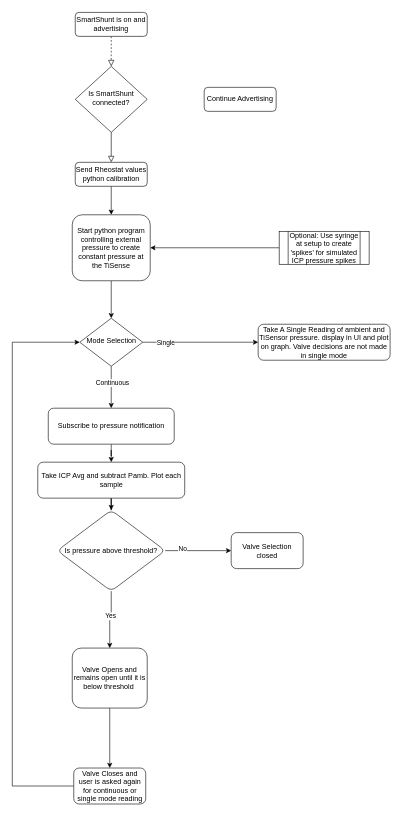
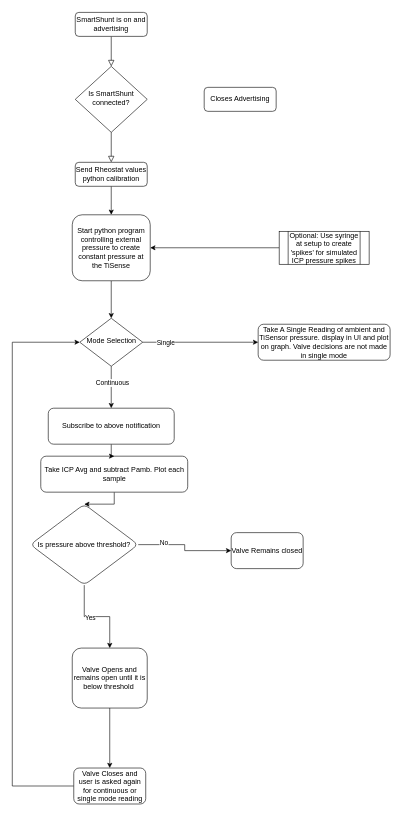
  <mxCell id="0" />
  <mxCell id="1" parent="0" />
- <mxCell id="2" value="" style="rounded=0;html=1;jettySize=auto;orthogonalLoop=1;fontSize=11;endArrow=block;endFill=0;endSize=8;strokeWidth=1;shadow=0;labelBackgroundColor=none;edgeStyle=orthogonalEdgeStyle;dashed=1;" parent="1" source="3" target="4" edge="1"><mxGeometry relative="1" as="geometry" /></mxCell>
+ <mxCell id="2" value="" style="rounded=0;html=1;jettySize=auto;orthogonalLoop=1;fontSize=11;endArrow=block;endFill=0;endSize=8;strokeWidth=1;shadow=0;labelBackgroundColor=none;edgeStyle=orthogonalEdgeStyle;" parent="1" source="3" target="4" edge="1"><mxGeometry relative="1" as="geometry" /></mxCell>
  <mxCell id="3" value="SmartShunt is on and advertising" style="rounded=1;whiteSpace=wrap;html=1;fontSize=12;glass=0;strokeWidth=1;shadow=0;" parent="1" vertex="1"><mxGeometry x="125" y="20" width="120" height="40" as="geometry" /></mxCell>
  <mxCell id="4" value="Is SmartShunt connected?" style="rhombus;whiteSpace=wrap;html=1;shadow=0;fontFamily=Helvetica;fontSize=12;align=center;strokeWidth=1;spacing=6;spacingTop=-4;" parent="1" vertex="1"><mxGeometry x="125" y="110" width="120" height="110" as="geometry" /></mxCell>
- <mxCell id="5" value="Continue Advertising" style="rounded=1;whiteSpace=wrap;html=1;fontSize=12;glass=0;strokeWidth=1;shadow=0;" parent="1" vertex="1"><mxGeometry x="340" y="145" width="120" height="40" as="geometry" /></mxCell>
+ <mxCell id="5" value="Closes Advertising" style="rounded=1;whiteSpace=wrap;html=1;fontSize=12;glass=0;strokeWidth=1;shadow=0;" parent="1" vertex="1"><mxGeometry x="340" y="145" width="120" height="40" as="geometry" /></mxCell>
  <mxCell id="6" style="edgeStyle=orthogonalEdgeStyle;rounded=0;orthogonalLoop=1;jettySize=auto;html=1;entryX=0.5;entryY=0;entryDx=0;entryDy=0;" edge="1" parent="1" source="10" target="27"><mxGeometry relative="1" as="geometry" /></mxCell>
  <mxCell id="7" value="Continuous" style="edgeLabel;html=1;align=center;verticalAlign=middle;resizable=0;points=[];" vertex="1" connectable="0" parent="6"><mxGeometry x="-0.218" y="1" relative="1" as="geometry"><mxPoint as="offset" /></mxGeometry></mxCell>
  <mxCell id="8" value="" style="edgeStyle=orthogonalEdgeStyle;rounded=0;orthogonalLoop=1;jettySize=auto;html=1;" edge="1" parent="1" source="10" target="13"><mxGeometry relative="1" as="geometry" /></mxCell>
  <mxCell id="9" value="Single" style="edgeLabel;html=1;align=center;verticalAlign=middle;resizable=0;points=[];" vertex="1" connectable="0" parent="8"><mxGeometry x="-0.764" y="2" relative="1" as="geometry"><mxPoint x="15" y="2" as="offset" /></mxGeometry></mxCell>
  <mxCell id="10" value="Mode Selection" style="rhombus;whiteSpace=wrap;html=1;shadow=0;fontFamily=Helvetica;fontSize=12;align=center;strokeWidth=1;spacing=6;spacingTop=-4;" parent="1" vertex="1"><mxGeometry x="132.5" y="530" width="105" height="80" as="geometry" /></mxCell>
  <mxCell id="11" style="edgeStyle=orthogonalEdgeStyle;rounded=0;orthogonalLoop=1;jettySize=auto;html=1;" edge="1" parent="1" source="12" target="10"><mxGeometry relative="1" as="geometry" /></mxCell>
  <mxCell id="12" value="Start python program controlling external pressure to create constant pressure at the TiSense" style="rounded=1;whiteSpace=wrap;html=1;fontSize=12;glass=0;strokeWidth=1;shadow=0;" parent="1" vertex="1"><mxGeometry x="120" y="357.5" width="130" height="110" as="geometry" /></mxCell>
  <mxCell id="13" value="Take A Single Reading of ambient and TiSensor pressure. display in UI and plot on graph. Valve decisions are not made in single mode" style="rounded=1;whiteSpace=wrap;html=1;fontSize=12;glass=0;strokeWidth=1;shadow=0;" parent="1" vertex="1"><mxGeometry x="430" y="540" width="220" height="60" as="geometry" /></mxCell>
  <mxCell id="14" value="" style="rounded=0;html=1;jettySize=auto;orthogonalLoop=1;fontSize=11;endArrow=block;endFill=0;endSize=8;strokeWidth=1;shadow=0;labelBackgroundColor=none;edgeStyle=orthogonalEdgeStyle;" edge="1" parent="1" source="4" target="16"><mxGeometry x="0.75" y="20" relative="1" as="geometry"><mxPoint as="offset" /><mxPoint x="190" y="260" as="sourcePoint" /><mxPoint x="190" y="420" as="targetPoint" /></mxGeometry></mxCell>
  <mxCell id="15" value="" style="edgeStyle=orthogonalEdgeStyle;rounded=0;orthogonalLoop=1;jettySize=auto;html=1;" edge="1" parent="1" source="16" target="12"><mxGeometry relative="1" as="geometry" /></mxCell>
  <mxCell id="16" value="Send Rheostat values python calibration" style="rounded=1;whiteSpace=wrap;html=1;fontSize=12;glass=0;strokeWidth=1;shadow=0;" vertex="1" parent="1"><mxGeometry x="125" y="270" width="120" height="40" as="geometry" /></mxCell>
  <mxCell id="17" style="edgeStyle=orthogonalEdgeStyle;rounded=0;orthogonalLoop=1;jettySize=auto;html=1;entryX=1;entryY=0.5;entryDx=0;entryDy=0;" edge="1" parent="1" source="18" target="12"><mxGeometry relative="1" as="geometry" /></mxCell>
  <mxCell id="18" value="Optional: Use syringe at setup to create 'spikes' for simulated ICP pressure spikes" style="shape=process;whiteSpace=wrap;html=1;backgroundOutline=1;" vertex="1" parent="1"><mxGeometry x="465" y="385" width="150" height="55" as="geometry" /></mxCell>
  <mxCell id="19" value="" style="edgeStyle=orthogonalEdgeStyle;rounded=0;orthogonalLoop=1;jettySize=auto;html=1;" edge="1" parent="1" source="23" target="29"><mxGeometry relative="1" as="geometry" /></mxCell>
  <mxCell id="20" value="Yes" style="edgeLabel;html=1;align=center;verticalAlign=middle;resizable=0;points=[];" vertex="1" connectable="0" parent="19"><mxGeometry x="-0.154" y="-2" relative="1" as="geometry"><mxPoint as="offset" /></mxGeometry></mxCell>
  <mxCell id="21" value="" style="edgeStyle=orthogonalEdgeStyle;rounded=0;orthogonalLoop=1;jettySize=auto;html=1;" edge="1" parent="1" source="23" target="30"><mxGeometry relative="1" as="geometry" /></mxCell>
  <mxCell id="22" value="No" style="edgeLabel;html=1;align=center;verticalAlign=middle;resizable=0;points=[];" vertex="1" connectable="0" parent="21"><mxGeometry x="-0.494" y="3" relative="1" as="geometry"><mxPoint as="offset" /></mxGeometry></mxCell>
- <mxCell id="23" value="Is pressure above threshold?" style="rhombus;whiteSpace=wrap;html=1;rounded=1;glass=0;strokeWidth=1;shadow=0;" vertex="1" parent="1"><mxGeometry x="95" y="850" width="180" height="135" as="geometry" /></mxCell>
+ <mxCell id="23" value="Is pressure above threshold?" style="rhombus;whiteSpace=wrap;html=1;rounded=1;glass=0;strokeWidth=1;shadow=0;" vertex="1" parent="1"><mxGeometry x="50" y="840" width="180" height="135" as="geometry" /></mxCell>
  <mxCell id="24" style="edgeStyle=orthogonalEdgeStyle;rounded=0;orthogonalLoop=1;jettySize=auto;html=1;entryX=0.5;entryY=0;entryDx=0;entryDy=0;" edge="1" parent="1" source="25" target="23"><mxGeometry relative="1" as="geometry" /></mxCell>
- <mxCell id="25" value="Take ICP Avg and subtract Pamb. Plot each sample" style="rounded=1;whiteSpace=wrap;html=1;" vertex="1" parent="1"><mxGeometry x="62.5" y="770" width="245" height="60" as="geometry" /></mxCell>
+ <mxCell id="25" value="Take ICP Avg and subtract Pamb. Plot each sample" style="rounded=1;whiteSpace=wrap;html=1;" vertex="1" parent="1"><mxGeometry x="67.5" y="760" width="245" height="60" as="geometry" /></mxCell>
  <mxCell id="26" value="" style="edgeStyle=orthogonalEdgeStyle;rounded=0;orthogonalLoop=1;jettySize=auto;html=1;" edge="1" parent="1" source="27" target="25"><mxGeometry relative="1" as="geometry" /></mxCell>
- <mxCell id="27" value="Subscribe to pressure notification" style="rounded=1;whiteSpace=wrap;html=1;" vertex="1" parent="1"><mxGeometry x="80" y="680" width="210" height="60" as="geometry" /></mxCell>
+ <mxCell id="27" value="Subscribe to above notification" style="rounded=1;whiteSpace=wrap;html=1;" vertex="1" parent="1"><mxGeometry x="80" y="680" width="210" height="60" as="geometry" /></mxCell>
  <mxCell id="28" value="" style="edgeStyle=orthogonalEdgeStyle;rounded=0;orthogonalLoop=1;jettySize=auto;html=1;" edge="1" parent="1" source="29" target="32"><mxGeometry relative="1" as="geometry" /></mxCell>
  <mxCell id="29" value="Valve Opens and remains open until it is below threshold&amp;nbsp;" style="whiteSpace=wrap;html=1;rounded=1;glass=0;strokeWidth=1;shadow=0;" vertex="1" parent="1"><mxGeometry x="120" y="1080" width="125" height="100" as="geometry" /></mxCell>
- <mxCell id="30" value="Valve Selection closed" style="whiteSpace=wrap;html=1;rounded=1;glass=0;strokeWidth=1;shadow=0;" vertex="1" parent="1"><mxGeometry x="385" y="887.5" width="120" height="60" as="geometry" /></mxCell>
+ <mxCell id="30" value="Valve Remains closed" style="whiteSpace=wrap;html=1;rounded=1;glass=0;strokeWidth=1;shadow=0;" vertex="1" parent="1"><mxGeometry x="385" y="887.5" width="120" height="60" as="geometry" /></mxCell>
  <mxCell id="31" style="edgeStyle=orthogonalEdgeStyle;rounded=0;orthogonalLoop=1;jettySize=auto;html=1;entryX=0;entryY=0.5;entryDx=0;entryDy=0;" edge="1" parent="1" source="32" target="10"><mxGeometry relative="1" as="geometry"><Array as="points"><mxPoint x="20" y="1310" /><mxPoint x="20" y="570" /></Array></mxGeometry></mxCell>
  <mxCell id="32" value="Valve Closes and user is asked again for continuous or single mode reading" style="whiteSpace=wrap;html=1;rounded=1;glass=0;strokeWidth=1;shadow=0;" vertex="1" parent="1"><mxGeometry x="122.5" y="1280" width="120" height="60" as="geometry" /></mxCell>
